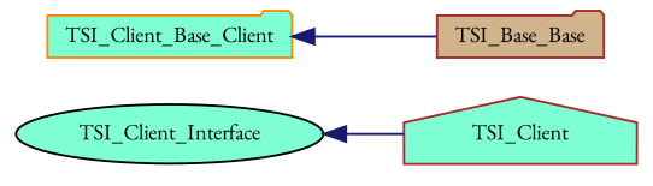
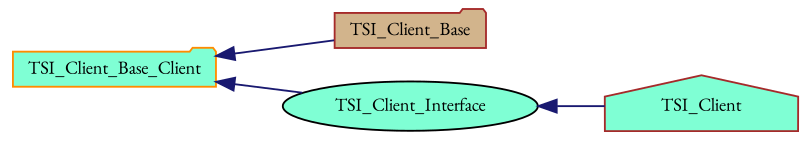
  digraph {
    fontname="EB Garamond"
    rankdir=LR
    node [color=brown fillcolor=aquamarine fontname="EB Garamond" fontsize=10 shape=folder style=filled]
    edge [color=midnightblue dir=back fontname="EB Garamond" fontsize=10 labelfontname=Helvetica labelfontsize=10 style=solid]
    n1 [fontcolor=black height=0.2 label=TSI_Client shape=house width=0.4]
-   n2 [fillcolor=tan height=0.2 label=TSI_Base_Base width=0.4]
+   n2 [fillcolor=tan height=0.2 label=TSI_Client_Base width=0.4]
    n3 [color=darkorange height=0.2 label=TSI_Client_Base_Client width=0.4]
    n4 [color=black height=0.2 label=TSI_Client_Interface shape=ellipse width=0.4]
    n3 -> n2
+   n3 -> n4
    n4 -> n1
  }
